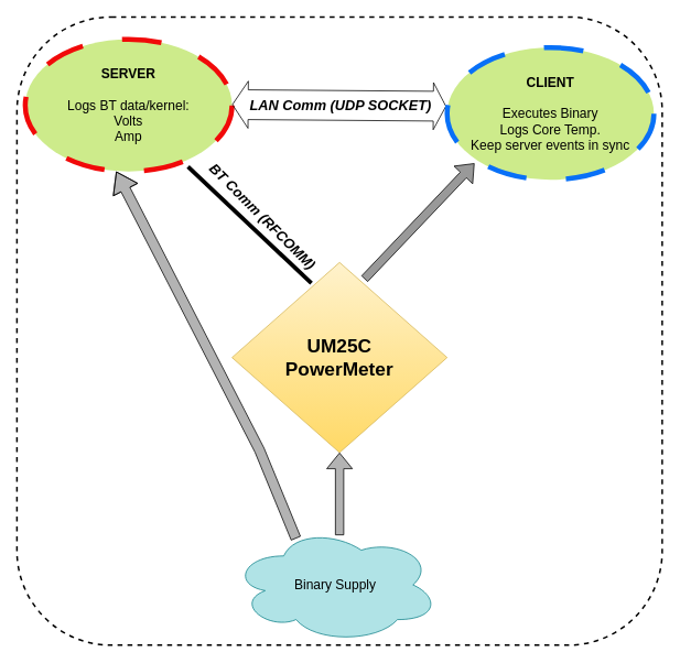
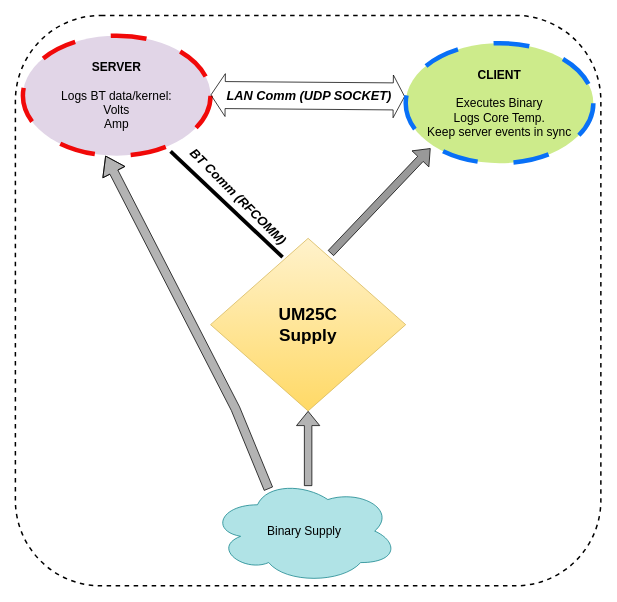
  <mxCell id="0" />
  <mxCell id="1" parent="0" />
- <mxCell id="2" value="&lt;font style=&quot;font-size: 16px;&quot;&gt;&lt;b&gt;SERVER&lt;/b&gt;&lt;br&gt;&lt;br&gt;Logs BT data/kernel:&lt;br&gt;Volts&lt;br&gt;Amp&lt;/font&gt;" style="ellipse;whiteSpace=wrap;html=1;fillColor=#cdeb8b;strokeColor=#f10909;strokeWidth=6;dashed=1;dashPattern=8 8;" vertex="1" parent="1"><mxGeometry x="30" y="47" width="250" height="160" as="geometry" /></mxCell>
- <mxCell id="3" value="&lt;font style=&quot;font-size: 23px;&quot;&gt;&lt;b&gt;UM25C&lt;br&gt;PowerMeter&lt;/b&gt;&lt;/font&gt;" style="rhombus;whiteSpace=wrap;html=1;fillColor=#fff2cc;strokeColor=#d6b656;gradientColor=#ffd966;" vertex="1" parent="1"><mxGeometry x="280" y="317" width="260" height="230" as="geometry" /></mxCell>
+ <mxCell id="2" value="&lt;font style=&quot;font-size: 16px;&quot;&gt;&lt;b&gt;SERVER&lt;/b&gt;&lt;br&gt;&lt;br&gt;Logs BT data/kernel:&lt;br&gt;Volts&lt;br&gt;Amp&lt;/font&gt;" style="ellipse;whiteSpace=wrap;html=1;fillColor=#e1d5e7;strokeColor=#f10909;strokeWidth=6;dashed=1;dashPattern=8 8;" vertex="1" parent="1"><mxGeometry x="30" y="47" width="250" height="160" as="geometry" /></mxCell>
+ <mxCell id="3" value="&lt;font style=&quot;font-size: 23px;&quot;&gt;&lt;b&gt;UM25C&lt;br&gt;Supply&lt;/b&gt;&lt;/font&gt;" style="rhombus;whiteSpace=wrap;html=1;fillColor=#fff2cc;strokeColor=#d6b656;gradientColor=#ffd966;" vertex="1" parent="1"><mxGeometry x="280" y="317" width="260" height="230" as="geometry" /></mxCell>
  <mxCell id="4" value="" style="shape=flexArrow;endArrow=classic;html=1;rounded=0;entryX=0.287;entryY=0.973;entryDx=0;entryDy=0;entryPerimeter=0;fillColor=#999999;" edge="1" parent="1"><mxGeometry width="50" height="50" relative="1" as="geometry"><mxPoint x="440" y="337" as="sourcePoint" /><mxPoint x="573.05" y="197" as="targetPoint" /></mxGeometry></mxCell>
  <mxCell id="5" value="&lt;font style=&quot;font-size: 16px;&quot;&gt;Binary Supply&lt;/font&gt;" style="ellipse;shape=cloud;whiteSpace=wrap;html=1;fillColor=#b0e3e6;strokeColor=#0e8088;" vertex="1" parent="1"><mxGeometry x="280" y="637" width="250" height="140" as="geometry" /></mxCell>
  <mxCell id="6" value="" style="shape=flexArrow;endArrow=classic;html=1;rounded=0;exitX=0.309;exitY=0.1;exitDx=0;exitDy=0;exitPerimeter=0;width=12;endSize=7.67;entryX=0.44;entryY=1;entryDx=0;entryDy=0;entryPerimeter=0;fillColor=#B3B3B3;" edge="1" parent="1" source="5" target="2"><mxGeometry width="50" height="50" relative="1" as="geometry"><mxPoint x="389.92" y="717" as="sourcePoint" /><mxPoint x="110" y="207" as="targetPoint" /><Array as="points"><mxPoint x="313.25" y="544.12" /></Array></mxGeometry></mxCell>
  <mxCell id="7" value="" style="endArrow=none;dashed=0;html=1;dashPattern=1 3;strokeWidth=5;rounded=0;entryX=0.787;entryY=0.964;entryDx=0;entryDy=0;entryPerimeter=0;exitX=0.369;exitY=0.109;exitDx=0;exitDy=0;exitPerimeter=0;" edge="1" parent="1" source="3" target="2"><mxGeometry width="50" height="50" relative="1" as="geometry"><mxPoint x="370" y="337" as="sourcePoint" /><mxPoint x="440" y="307" as="targetPoint" /></mxGeometry></mxCell>
  <mxCell id="8" value="BT Comm (RFCOMM)" style="edgeLabel;html=1;align=center;verticalAlign=middle;resizable=0;points=[];rotation=45;fontSize=17;fontStyle=3" vertex="1" connectable="0" parent="7"><mxGeometry x="0.218" y="6" relative="1" as="geometry"><mxPoint x="35" y="1" as="offset" /></mxGeometry></mxCell>
  <mxCell id="9" value="" style="shape=flexArrow;endArrow=classic;startArrow=classic;html=1;rounded=0;entryX=-0.004;entryY=0.444;entryDx=0;entryDy=0;entryPerimeter=0;exitX=0.987;exitY=0.382;exitDx=0;exitDy=0;exitPerimeter=0;width=36;endSize=4.71;" edge="1" parent="1" target="12"><mxGeometry width="100" height="100" relative="1" as="geometry"><mxPoint x="280" y="126.01" as="sourcePoint" /><mxPoint x="540.9" y="127.99" as="targetPoint" /></mxGeometry></mxCell>
  <mxCell id="10" value="LAN Comm (UDP SOCKET)" style="edgeLabel;html=1;align=center;verticalAlign=middle;resizable=0;points=[];fontSize=17;fontStyle=3" vertex="1" connectable="0" parent="9"><mxGeometry x="-0.579" y="-2" relative="1" as="geometry"><mxPoint x="76" y="-1" as="offset" /></mxGeometry></mxCell>
  <mxCell id="11" value="" style="rounded=1;whiteSpace=wrap;html=1;fillColor=none;dashed=1;strokeWidth=2;" vertex="1" parent="1"><mxGeometry x="20" y="20" width="780" height="760" as="geometry" /></mxCell>
  <mxCell id="12" value="&lt;font style=&quot;font-size: 16px;&quot;&gt;&lt;b&gt;CLIENT&lt;/b&gt;&lt;br style=&quot;border-color: var(--border-color);&quot;&gt;&lt;br style=&quot;border-color: var(--border-color);&quot;&gt;&lt;/font&gt;&lt;div style=&quot;border-color: var(--border-color); font-size: 16px;&quot;&gt;&lt;font style=&quot;font-size: 16px;&quot;&gt;Executes Binary&lt;/font&gt;&lt;/div&gt;&lt;div style=&quot;border-color: var(--border-color); font-size: 16px;&quot;&gt;&lt;span style=&quot;border-color: var(--border-color); background-color: initial;&quot;&gt;&lt;font style=&quot;font-size: 16px;&quot;&gt;Logs Core Temp.&lt;/font&gt;&lt;/span&gt;&lt;/div&gt;&lt;div style=&quot;border-color: var(--border-color); font-size: 16px;&quot;&gt;&lt;span style=&quot;border-color: var(--border-color); background-color: initial;&quot;&gt;&lt;font style=&quot;font-size: 16px;&quot;&gt;Keep server events in sync&lt;/font&gt;&lt;/span&gt;&lt;/div&gt;" style="ellipse;whiteSpace=wrap;html=1;fillColor=#cdeb8b;strokeColor=#0870f7;strokeWidth=6;dashed=1;dashPattern=8 8;" vertex="1" parent="1"><mxGeometry x="540" y="57" width="250" height="160" as="geometry" /></mxCell>
  <mxCell id="13" value="" style="shape=flexArrow;endArrow=classic;html=1;rounded=0;entryX=0.5;entryY=1;entryDx=0;entryDy=0;fillColor=#B3B3B3;" edge="1" parent="1" target="3"><mxGeometry width="50" height="50" relative="1" as="geometry"><mxPoint x="410" y="647" as="sourcePoint" /><mxPoint x="435" y="547" as="targetPoint" /></mxGeometry></mxCell>
